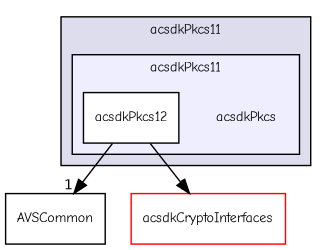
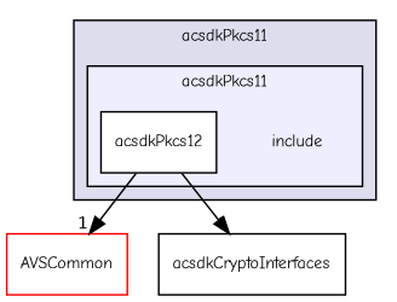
  digraph {
    compound=true
    fontname="Comic Neue"
    node [fontname="Comic Neue" fontsize=10 shape=box color=red fillcolor=white style=filled]
    edge [fontname="Comic Neue" headlabel=1 labeldistance=1.5 labelfontname=Helvetica labelfontsize=10]
-   n1 [label=acsdkPkcs shape=plaintext color="" fillcolor="" style=""]
+   n1 [label=include shape=plaintext color="" fillcolor="" style=""]
    n2 [color=black label=acsdkPkcs12]
-   n3 [color=black label=AVSCommon]
-   n4 [label=acsdkCryptoInterfaces]
+   n3 [label=AVSCommon]
+   n4 [color=black label=acsdkCryptoInterfaces]
    subgraph cluster_1 {
      bgcolor="#ddddee"
      fontsize=10
      label=acsdkPkcs11
      pencolor=black
      subgraph cluster_2 {
        bgcolor="#eeeeff"
        fontsize=10
        label=acsdkPkcs11
        pencolor=black
        n1
        n2
      }
    }
    n2 -> n3
    n2 -> n4
  }
